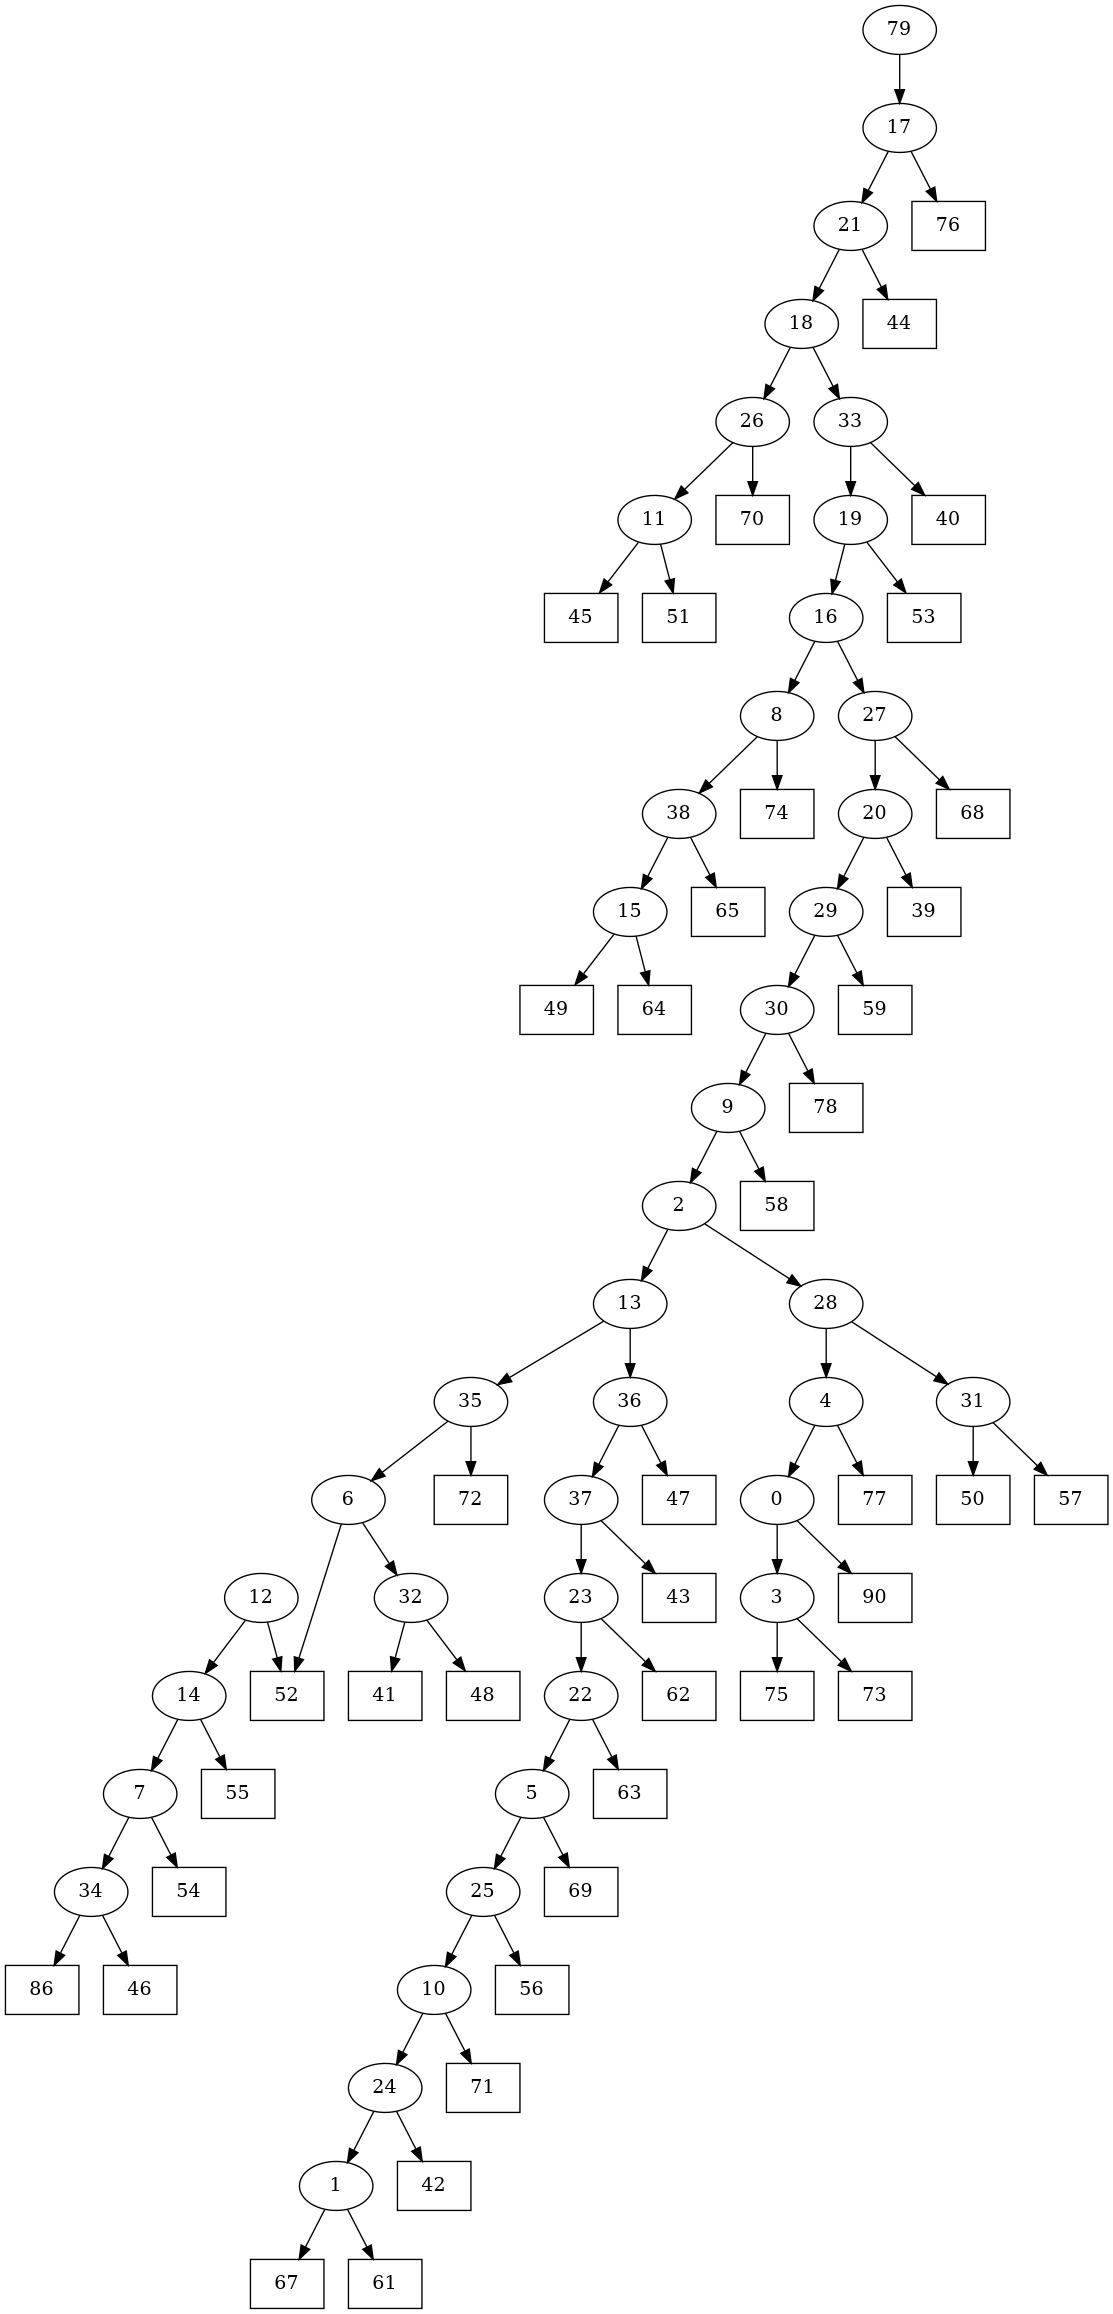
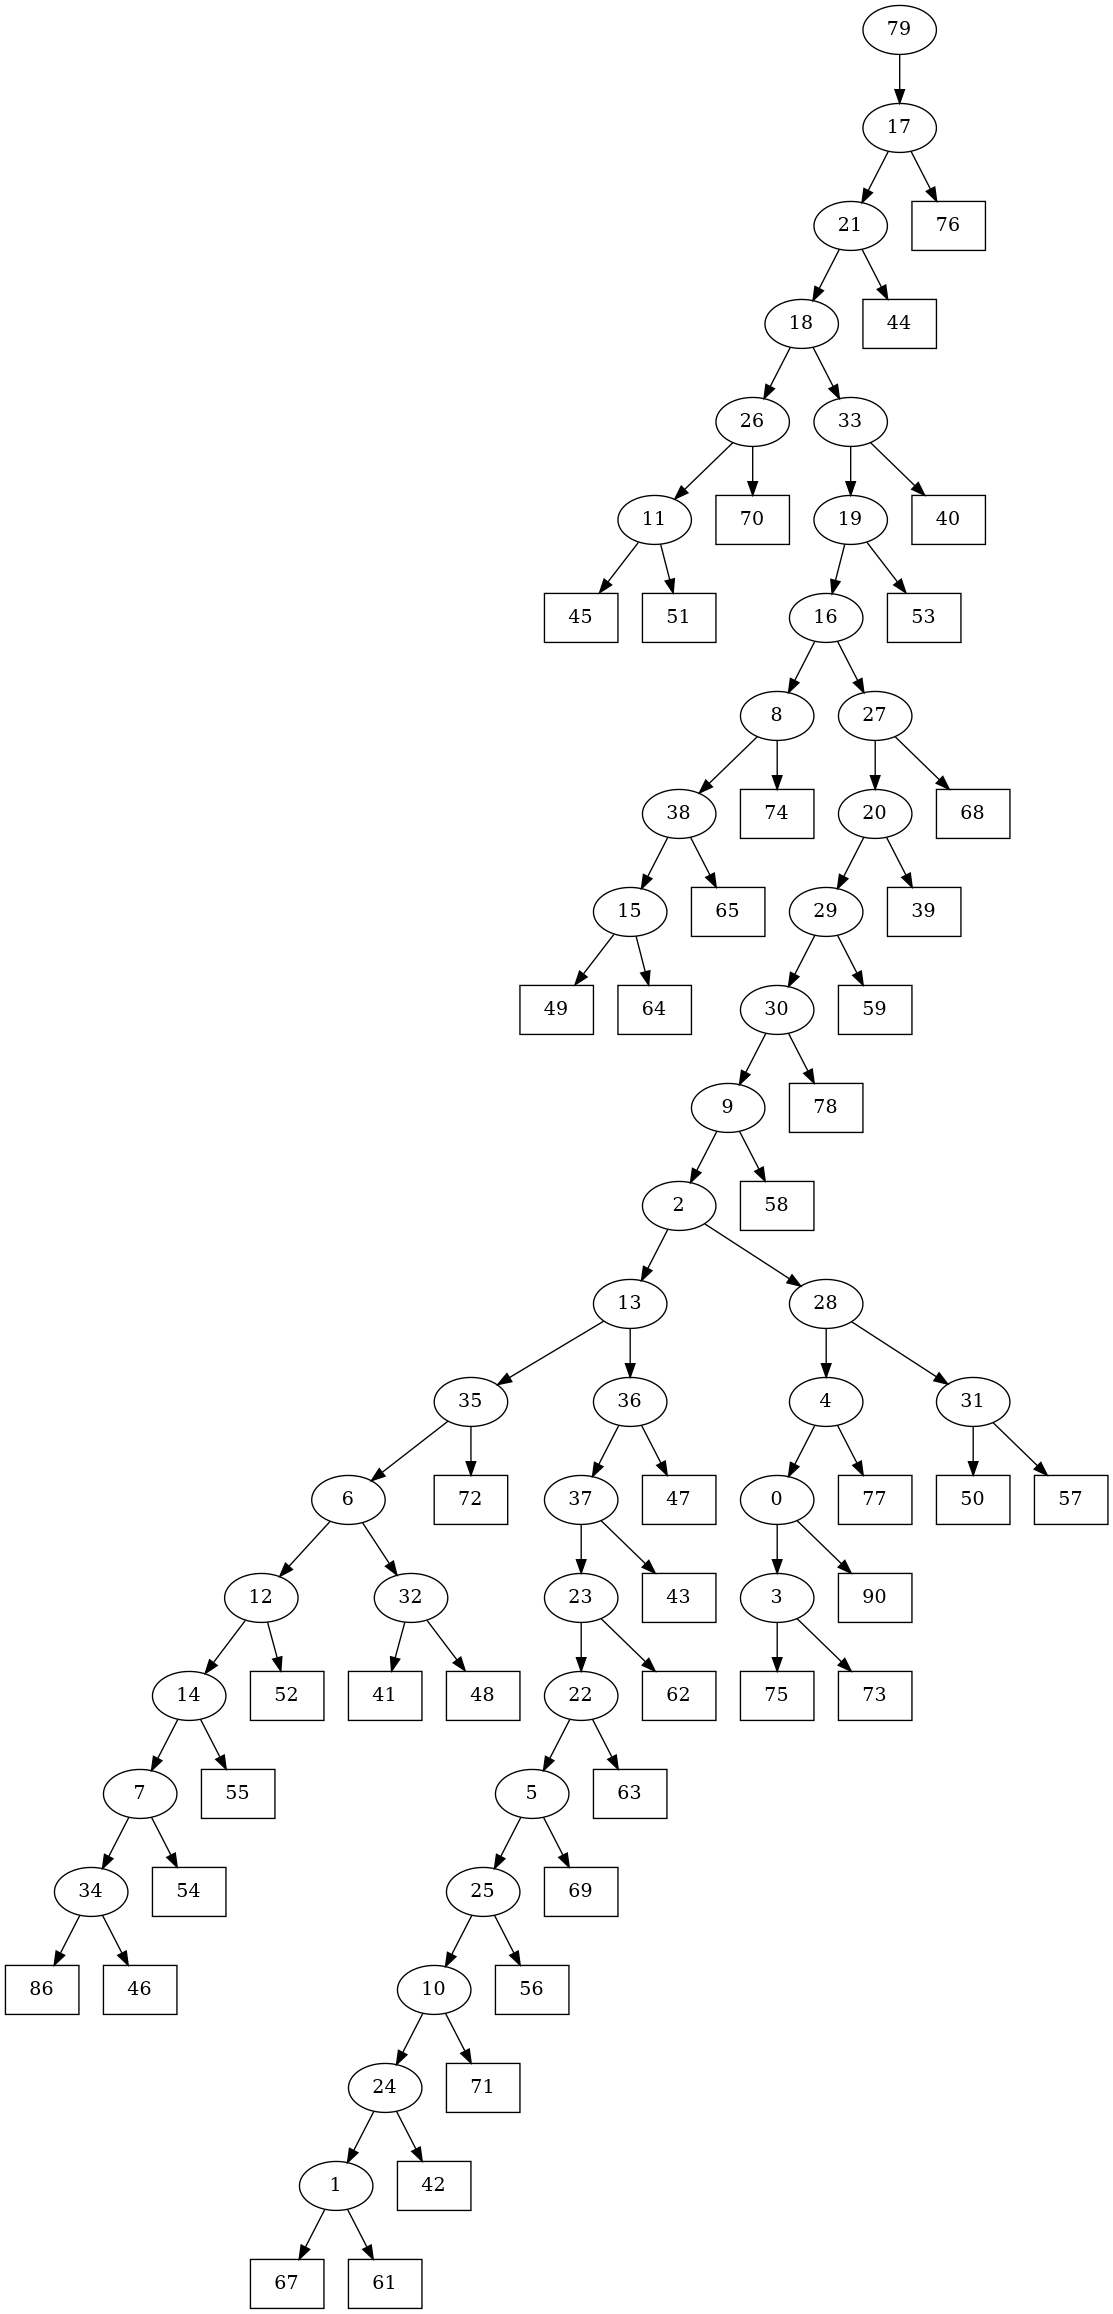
  digraph {
    fontname="DejaVu Serif"
    node [fontname="DejaVu Serif"]
    edge [fontname="DejaVu Serif"]
    n1 [label=0]
    n2 [label=3]
    n3 [label=90 shape=box]
    n4 [label=75 shape=box]
    n5 [label=73 shape=box]
    n6 [label=1]
    n7 [label=67 shape=box]
    n8 [label=61 shape=box]
    n9 [label=2]
    n10 [label=13]
    n11 [label=28]
    n12 [label=35]
    n13 [label=36]
    n14 [label=4]
    n15 [label=31]
    n16 [label=77 shape=box]
    n17 [label=5]
    n18 [label=25]
    n19 [label=69 shape=box]
    n20 [label=10]
    n21 [label=56 shape=box]
    n22 [label=6]
    n23 [label=12]
    n24 [label=32]
    n25 [label=14]
    n26 [label=52 shape=box]
    n27 [label=41 shape=box]
    n28 [label=48 shape=box]
    n29 [label=7]
    n30 [label=34]
    n31 [label=54 shape=box]
    n32 [label=86 shape=box]
    n33 [label=46 shape=box]
    n34 [label=8]
    n35 [label=38]
    n36 [label=74 shape=box]
    n37 [label=15]
    n38 [label=65 shape=box]
    n39 [label=9]
    n40 [label=58 shape=box]
    n41 [label=24]
    n42 [label=71 shape=box]
    n43 [label=42 shape=box]
    n44 [label=11]
    n45 [label=45 shape=box]
    n46 [label=51 shape=box]
    n47 [label=55 shape=box]
    n48 [label=72 shape=box]
    n49 [label=37]
    n50 [label=47 shape=box]
    n51 [label=49 shape=box]
    n52 [label=64 shape=box]
    n53 [label=16]
    n54 [label=27]
    n55 [label=20]
    n56 [label=68 shape=box]
    n57 [label=17]
    n58 [label=21]
    n59 [label=76 shape=box]
    n60 [label=18]
    n61 [label=44 shape=box]
    n62 [label=26]
    n63 [label=33]
    n64 [label=70 shape=box]
    n65 [label=19]
    n66 [label=40 shape=box]
    n67 [label=53 shape=box]
    n68 [label=29]
    n69 [label=39 shape=box]
    n70 [label=30]
    n71 [label=59 shape=box]
    n72 [label=22]
    n73 [label=63 shape=box]
    n74 [label=23]
    n75 [label=62 shape=box]
    n76 [label=50 shape=box]
    n77 [label=57 shape=box]
    n78 [label=78 shape=box]
    n79 [label=43 shape=box]
    n80 [label=79]
    n1 -> n2
    n1 -> n3
    n2 -> n4
    n2 -> n5
    n6 -> n7
    n6 -> n8
    n9 -> n10
    n9 -> n11
    n10 -> n12
    n10 -> n13
    n11 -> n14
    n11 -> n15
    n12 -> n22
    n12 -> n48
    n13 -> n49
    n13 -> n50
    n14 -> n1
    n14 -> n16
    n15 -> n76
    n15 -> n77
    n17 -> n18
    n17 -> n19
    n18 -> n20
    n18 -> n21
    n20 -> n41
    n20 -> n42
-   n22 -> n26
+   n22 -> n23
    n22 -> n24
    n23 -> n25
    n23 -> n26
    n24 -> n27
    n24 -> n28
    n25 -> n29
    n25 -> n47
    n29 -> n30
    n29 -> n31
    n30 -> n32
    n30 -> n33
    n34 -> n35
    n34 -> n36
    n35 -> n37
    n35 -> n38
    n37 -> n51
    n37 -> n52
    n39 -> n9
    n39 -> n40
    n41 -> n6
    n41 -> n43
    n44 -> n45
    n44 -> n46
    n49 -> n74
    n49 -> n79
    n53 -> n34
    n53 -> n54
    n54 -> n55
    n54 -> n56
    n55 -> n68
    n55 -> n69
    n57 -> n58
    n57 -> n59
    n58 -> n60
    n58 -> n61
    n60 -> n62
    n60 -> n63
    n62 -> n44
    n62 -> n64
    n63 -> n65
    n63 -> n66
    n65 -> n53
    n65 -> n67
    n68 -> n70
    n68 -> n71
    n70 -> n39
    n70 -> n78
    n72 -> n17
    n72 -> n73
    n74 -> n72
    n74 -> n75
    n80 -> n57
  }
